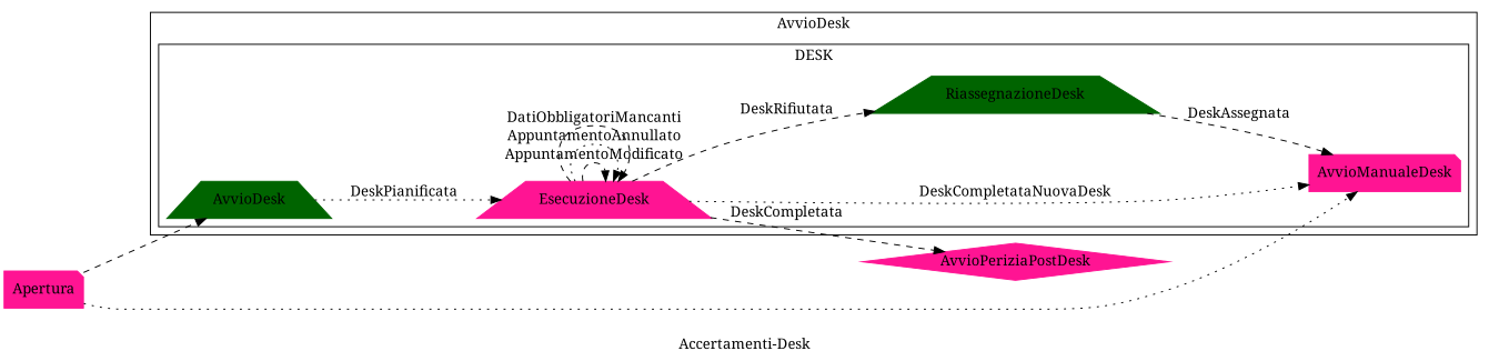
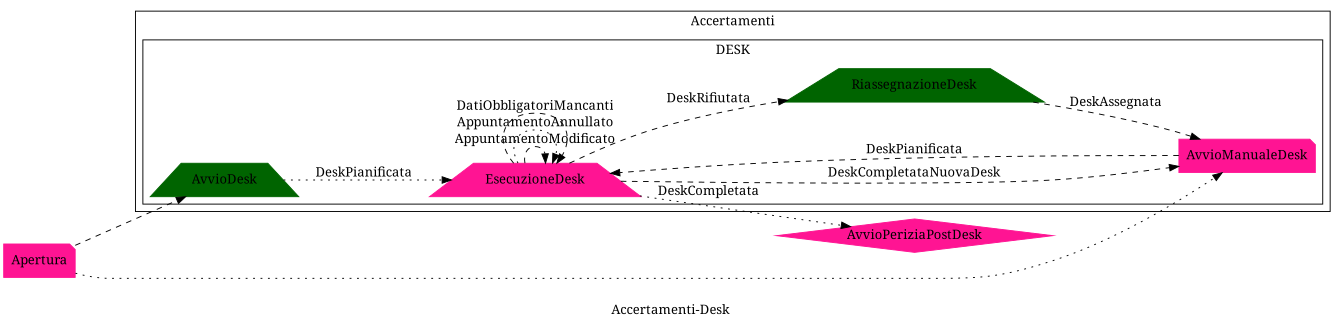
  digraph {
    fontname="Noto Serif"
    label="Accertamenti-Desk"
    rankdir=LR
    node [color=deeppink fontname="Noto Serif" shape=trapezium style=filled]
    edge [fontname="Noto Serif" style=dashed]
    Apertura [shape=note]
    AvvioDesk [color=darkgreen]
    AvvioManualeDesk [rank=min shape=note]
    EsecuzioneDesk
    RiassegnazioneDesk [color=darkgreen]
    AvvioPeriziaPostDesk [shape=diamond]
    subgraph sub_1 {
      color=green
      label=Opening
      rank=min
      Apertura
    }
    subgraph cluster_2 {
-     label=AvvioDesk
+     label=Accertamenti
      subgraph cluster_3 {
        label=DESK
        AvvioDesk
        AvvioManualeDesk
        EsecuzioneDesk
        RiassegnazioneDesk
      }
    }
    subgraph sub_4 {
      label=PERIZIA
      rank=max
      AvvioPeriziaPostDesk
    }
    Apertura -> AvvioDesk
    Apertura -> AvvioManualeDesk [style=dotted]
    AvvioDesk -> EsecuzioneDesk [label=DeskPianificata style=dotted]
-   EsecuzioneDesk -> AvvioManualeDesk [label=DeskCompletataNuovaDesk style=dotted]
+   AvvioManualeDesk -> EsecuzioneDesk [label=DeskPianificata]
+   EsecuzioneDesk -> AvvioManualeDesk [label=DeskCompletataNuovaDesk]
    EsecuzioneDesk -> EsecuzioneDesk [label=AppuntamentoModificato]
    EsecuzioneDesk -> EsecuzioneDesk [label=AppuntamentoAnnullato style=dotted]
    EsecuzioneDesk -> EsecuzioneDesk [label=DatiObbligatoriMancanti]
    EsecuzioneDesk -> RiassegnazioneDesk [label=DeskRifiutata]
-   EsecuzioneDesk -> AvvioPeriziaPostDesk [label=DeskCompletata]
+   EsecuzioneDesk -> AvvioPeriziaPostDesk [label=DeskCompletata style=dotted]
    RiassegnazioneDesk -> AvvioManualeDesk [label=DeskAssegnata]
  }
